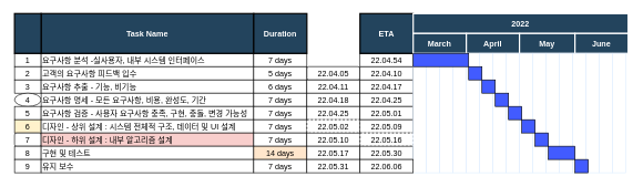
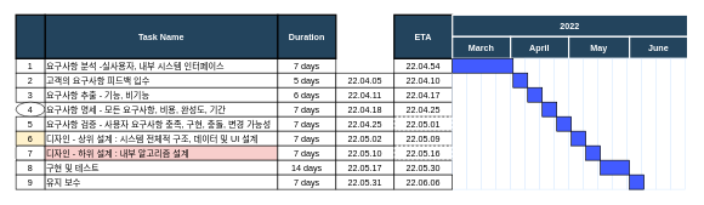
  <mxCell id="0" />
  <mxCell id="1" parent="0" />
  <mxCell id="2" value="1" style="strokeColor=default;" parent="1" vertex="1"><mxGeometry x="20.5" y="80" width="40" height="20" as="geometry" /></mxCell>
  <mxCell id="3" value="요구사항 분석 -실사용자, 내부 시스템 인터페이스" style="align=left;strokeColor=default;" parent="1" vertex="1"><mxGeometry x="60.5" y="80" width="320" height="20" as="geometry" /></mxCell>
  <mxCell id="4" value="7 days" style="strokeColor=default;" parent="1" vertex="1"><mxGeometry x="380.5" y="80" width="80.0" height="20" as="geometry" /></mxCell>
  <mxCell id="5" value="22.04.54" style="strokeColor=default;" parent="1" vertex="1"><mxGeometry x="540.5" y="80" width="80.0" height="20" as="geometry" /></mxCell>
  <mxCell id="6" value="2" style="strokeColor=default;" parent="1" vertex="1"><mxGeometry x="20.5" y="100" width="40" height="20" as="geometry" /></mxCell>
  <mxCell id="7" value="고객의 요구사항 피드백 입수" style="align=left;strokeColor=default;" parent="1" vertex="1"><mxGeometry x="60.5" y="100" width="320.0" height="20" as="geometry" /></mxCell>
  <mxCell id="8" value="5 days" style="strokeColor=default;" parent="1" vertex="1"><mxGeometry x="380.5" y="100" width="80.0" height="20" as="geometry" /></mxCell>
- <mxCell id="9" value="22.04.05" style="strokeColor=default;rounded=1;" parent="1" vertex="1"><mxGeometry x="460.5" y="100" width="80.0" height="20" as="geometry" /></mxCell>
+ <mxCell id="9" value="22.04.05" style="strokeColor=default;" parent="1" vertex="1"><mxGeometry x="460.5" y="100" width="80.0" height="20" as="geometry" /></mxCell>
  <mxCell id="10" value="22.04.10" style="strokeColor=default;" parent="1" vertex="1"><mxGeometry x="540.5" y="100" width="80.0" height="20" as="geometry" /></mxCell>
  <mxCell id="11" value="3" style="strokeColor=default;" parent="1" vertex="1"><mxGeometry x="20.5" y="120" width="40" height="20" as="geometry" /></mxCell>
  <mxCell id="12" value="요구사항 추출 - 기능, 비기능" style="align=left;strokeColor=default;" parent="1" vertex="1"><mxGeometry x="60.5" y="120" width="320.0" height="20.0" as="geometry" /></mxCell>
  <mxCell id="13" value="6 days" style="strokeColor=default;" parent="1" vertex="1"><mxGeometry x="380.5" y="120" width="80.0" height="20" as="geometry" /></mxCell>
  <mxCell id="14" value="22.04.11" style="strokeColor=default;" parent="1" vertex="1"><mxGeometry x="460.5" y="120" width="80.0" height="20" as="geometry" /></mxCell>
  <mxCell id="15" value="22.04.17" style="strokeColor=default;" parent="1" vertex="1"><mxGeometry x="540.5" y="120" width="80.0" height="20" as="geometry" /></mxCell>
  <mxCell id="16" value="4" style="ellipse;strokeColor=default;" parent="1" vertex="1"><mxGeometry x="20.5" y="140" width="40" height="20" as="geometry" /></mxCell>
  <mxCell id="17" value="요구사항 명세 - 모든 요구사항, 비용, 완성도, 기간" style="align=left;strokeColor=default;" parent="1" vertex="1"><mxGeometry x="60.5" y="140" width="320" height="20" as="geometry" /></mxCell>
  <mxCell id="18" value="7 days" style="strokeColor=default;" parent="1" vertex="1"><mxGeometry x="380.5" y="140" width="80.0" height="20" as="geometry" /></mxCell>
  <mxCell id="19" value="22.04.18" style="strokeColor=default;" parent="1" vertex="1"><mxGeometry x="460.5" y="140" width="80.0" height="20" as="geometry" /></mxCell>
  <mxCell id="20" value="22.04.25" style="strokeColor=default;" parent="1" vertex="1"><mxGeometry x="540.5" y="140" width="80.0" height="20" as="geometry" /></mxCell>
  <mxCell id="21" value="5" style="strokeColor=default;" parent="1" vertex="1"><mxGeometry x="20.5" y="160" width="40" height="20" as="geometry" /></mxCell>
  <mxCell id="22" value="요구사항 검증 - 사용자 요구사항 충족, 구현, 충돌, 변경 가능성" style="align=left;strokeColor=default;" parent="1" vertex="1"><mxGeometry x="60.5" y="160" width="320.0" height="20" as="geometry" /></mxCell>
  <mxCell id="23" value="7 days" style="strokeColor=default;" parent="1" vertex="1"><mxGeometry x="380.5" y="160" width="80.0" height="20" as="geometry" /></mxCell>
  <mxCell id="24" value="22.04.25" style="strokeColor=default;" parent="1" vertex="1"><mxGeometry x="460.5" y="160" width="80.0" height="20" as="geometry" /></mxCell>
- <mxCell id="25" value="22.05.01" style="strokeColor=default;" parent="1" vertex="1"><mxGeometry x="540.5" y="160" width="80.0" height="20" as="geometry" /></mxCell>
+ <mxCell id="25" value="22.05.01" style="strokeColor=default;dashed=1;" parent="1" vertex="1"><mxGeometry x="540.5" y="160" width="80.0" height="20" as="geometry" /></mxCell>
  <mxCell id="26" value="6" style="strokeColor=default;fillColor=#fff2cc;" parent="1" vertex="1"><mxGeometry x="20.5" y="180" width="40" height="20" as="geometry" /></mxCell>
  <mxCell id="27" value="디자인 - 상위 설계 : 시스템 전체적 구조, 데이터 및 UI 설계" style="align=left;strokeColor=default;" parent="1" vertex="1"><mxGeometry x="60.5" y="180" width="320.0" height="20" as="geometry" /></mxCell>
  <mxCell id="28" value="7 days" style="strokeColor=default;" parent="1" vertex="1"><mxGeometry x="380.5" y="180" width="80.0" height="20" as="geometry" /></mxCell>
- <mxCell id="29" value="22.05.02" style="strokeColor=default;dashed=1;" parent="1" vertex="1"><mxGeometry x="460.5" y="180" width="80.0" height="20" as="geometry" /></mxCell>
+ <mxCell id="29" value="22.05.02" style="strokeColor=default;" parent="1" vertex="1"><mxGeometry x="460.5" y="180" width="80.0" height="20" as="geometry" /></mxCell>
  <mxCell id="30" value="22.05.09" style="strokeColor=default;" parent="1" vertex="1"><mxGeometry x="540.5" y="180" width="80.0" height="20" as="geometry" /></mxCell>
  <mxCell id="31" value="7" style="strokeColor=default;rounded=1;" parent="1" vertex="1"><mxGeometry x="20.5" y="200" width="40" height="20" as="geometry" /></mxCell>
  <mxCell id="32" value="디자인 - 하위 설계 : 내부 알고리즘 설계" style="align=left;strokeColor=default;fillColor=#f8cecc;" parent="1" vertex="1"><mxGeometry x="60.5" y="200" width="320.0" height="20" as="geometry" /></mxCell>
  <mxCell id="33" value="7 days" style="strokeColor=default;" parent="1" vertex="1"><mxGeometry x="380.5" y="200" width="80.0" height="20" as="geometry" /></mxCell>
  <mxCell id="34" value="22.05.10" style="strokeColor=default;" parent="1" vertex="1"><mxGeometry x="460.5" y="200" width="80.0" height="20" as="geometry" /></mxCell>
  <mxCell id="35" value="22.05.16" style="strokeColor=default;dashed=1;" parent="1" vertex="1"><mxGeometry x="540.5" y="200" width="80.0" height="20" as="geometry" /></mxCell>
  <mxCell id="36" value="8" style="strokeColor=default;" parent="1" vertex="1"><mxGeometry x="20.5" y="220" width="40" height="20" as="geometry" /></mxCell>
  <mxCell id="37" value="구현 및 테스트" style="align=left;strokeColor=default;" parent="1" vertex="1"><mxGeometry x="60.5" y="220" width="320.0" height="20" as="geometry" /></mxCell>
- <mxCell id="38" value="14 days" style="strokeColor=default;fillColor=#ffe6cc;" parent="1" vertex="1"><mxGeometry x="380.5" y="220" width="80.0" height="20" as="geometry" /></mxCell>
+ <mxCell id="38" value="14 days" style="strokeColor=default;" parent="1" vertex="1"><mxGeometry x="380.5" y="220" width="80.0" height="20" as="geometry" /></mxCell>
  <mxCell id="39" value="22.05.17" style="strokeColor=default;" parent="1" vertex="1"><mxGeometry x="460.5" y="220" width="80.0" height="20" as="geometry" /></mxCell>
  <mxCell id="40" value="22.05.30" style="strokeColor=default;" parent="1" vertex="1"><mxGeometry x="540.5" y="220" width="80.0" height="20" as="geometry" /></mxCell>
  <mxCell id="41" value="Task Name" style="fillColor=#23445D;strokeColor=default;strokeWidth=2;fontColor=#FFFFFF;fontStyle=1" parent="1" vertex="1"><mxGeometry x="60.5" y="20" width="320" height="60" as="geometry" /></mxCell>
  <mxCell id="42" value="" style="fillColor=#23445D;strokeColor=default;strokeWidth=2;fontColor=#FFFFFF;fontStyle=1" parent="1" vertex="1"><mxGeometry x="20.5" y="20" width="40" height="60" as="geometry" /></mxCell>
  <mxCell id="43" value="Duration" style="fillColor=#23445D;strokeColor=default;strokeWidth=2;fontColor=#FFFFFF;fontStyle=1" parent="1" vertex="1"><mxGeometry x="380.5" y="20" width="80" height="60" as="geometry" /></mxCell>
  <mxCell id="44" value="ETA" style="fillColor=#23445D;strokeColor=default;strokeWidth=2;fontColor=#FFFFFF;fontStyle=1" parent="1" vertex="1"><mxGeometry x="540.5" y="20" width="80" height="60" as="geometry" /></mxCell>
  <mxCell id="45" value="" style="strokeColor=#DEEDFF" parent="1" vertex="1"><mxGeometry x="620.5" y="80" width="20" height="180" as="geometry" /></mxCell>
  <mxCell id="46" value="" style="strokeColor=#DEEDFF" parent="1" vertex="1"><mxGeometry x="640.5" y="80" width="20" height="180" as="geometry" /></mxCell>
  <mxCell id="47" value="" style="strokeColor=#DEEDFF" parent="1" vertex="1"><mxGeometry x="660.5" y="80" width="20" height="180" as="geometry" /></mxCell>
  <mxCell id="48" value="" style="strokeColor=#DEEDFF" parent="1" vertex="1"><mxGeometry x="680.5" y="80" width="20" height="180" as="geometry" /></mxCell>
  <mxCell id="49" value="" style="strokeColor=#DEEDFF" parent="1" vertex="1"><mxGeometry x="700.5" y="80" width="20" height="180" as="geometry" /></mxCell>
  <mxCell id="50" value="2022" style="fillColor=#23445D;strokeColor=#FFFFFF;strokeWidth=2;fontColor=#FFFFFF;fontStyle=1" parent="1" vertex="1"><mxGeometry x="620.5" y="20" width="323.5" height="30" as="geometry" /></mxCell>
  <mxCell id="51" value="March" style="fillColor=#23445D;strokeColor=#FFFFFF;strokeWidth=2;fontColor=#FFFFFF;fontStyle=1" parent="1" vertex="1"><mxGeometry x="620.5" y="50" width="80" height="30" as="geometry" /></mxCell>
  <mxCell id="52" value="April" style="fillColor=#23445D;strokeColor=#FFFFFF;strokeWidth=2;fontColor=#FFFFFF;fontStyle=1" parent="1" vertex="1"><mxGeometry x="700.5" y="50" width="80" height="30" as="geometry" /></mxCell>
  <mxCell id="53" value="May" style="fillColor=#23445D;strokeColor=#FFFFFF;strokeWidth=2;fontColor=#FFFFFF;fontStyle=1" parent="1" vertex="1"><mxGeometry x="780.5" y="50" width="83.5" height="30" as="geometry" /></mxCell>
  <mxCell id="54" value="June" style="fillColor=#23445D;strokeColor=#FFFFFF;strokeWidth=2;fontColor=#FFFFFF;fontStyle=1" parent="1" vertex="1"><mxGeometry x="864" y="50" width="80" height="30" as="geometry" /></mxCell>
  <mxCell id="55" value="" style="strokeColor=#DEEDFF" parent="1" vertex="1"><mxGeometry x="920.5" y="80" width="20" height="180" as="geometry" /></mxCell>
  <mxCell id="56" value="" style="strokeColor=#DEEDFF" parent="1" vertex="1"><mxGeometry x="720.5" y="80" width="20" height="180" as="geometry" /></mxCell>
  <mxCell id="57" value="" style="strokeColor=#DEEDFF" parent="1" vertex="1"><mxGeometry x="740.5" y="80" width="20" height="180" as="geometry" /></mxCell>
  <mxCell id="58" value="" style="strokeColor=#DEEDFF" parent="1" vertex="1"><mxGeometry x="760.5" y="80" width="20" height="180" as="geometry" /></mxCell>
  <mxCell id="59" value="" style="strokeColor=#DEEDFF" parent="1" vertex="1"><mxGeometry x="780.5" y="80" width="20" height="180" as="geometry" /></mxCell>
  <mxCell id="60" value="" style="strokeColor=#DEEDFF" parent="1" vertex="1"><mxGeometry x="800.5" y="80" width="20" height="180" as="geometry" /></mxCell>
  <mxCell id="61" value="" style="strokeColor=#DEEDFF" parent="1" vertex="1"><mxGeometry x="820.5" y="80" width="20" height="180" as="geometry" /></mxCell>
  <mxCell id="62" value="" style="strokeColor=#DEEDFF" parent="1" vertex="1"><mxGeometry x="840.5" y="80" width="20" height="180" as="geometry" /></mxCell>
  <mxCell id="63" value="" style="strokeColor=#DEEDFF" parent="1" vertex="1"><mxGeometry x="860.5" y="80" width="20" height="180" as="geometry" /></mxCell>
  <mxCell id="64" value="" style="strokeColor=#DEEDFF" parent="1" vertex="1"><mxGeometry x="880.5" y="80" width="20" height="180" as="geometry" /></mxCell>
  <mxCell id="65" value="" style="strokeColor=#DEEDFF" parent="1" vertex="1"><mxGeometry x="900.5" y="80" width="20" height="180" as="geometry" /></mxCell>
  <mxCell id="66" value="" style="rounded=0;whiteSpace=wrap;html=1;labelBackgroundColor=none;fillColor=#425BFF;" parent="1" vertex="1"><mxGeometry x="620.5" y="80" width="83.5" height="20" as="geometry" /></mxCell>
  <mxCell id="67" value="" style="rounded=0;whiteSpace=wrap;html=1;labelBackgroundColor=none;fillColor=#425BFF;" parent="1" vertex="1"><mxGeometry x="704" y="100" width="20" height="20" as="geometry" /></mxCell>
  <mxCell id="68" value="9" style="strokeColor=default;" vertex="1" parent="1"><mxGeometry x="20.5" y="240" width="40" height="20" as="geometry" /></mxCell>
  <mxCell id="69" value="유지 보수" style="align=left;strokeColor=default;" vertex="1" parent="1"><mxGeometry x="60.5" y="240" width="320.0" height="20" as="geometry" /></mxCell>
  <mxCell id="70" value="7 days" style="strokeColor=default;" vertex="1" parent="1"><mxGeometry x="380.5" y="240" width="80.0" height="20" as="geometry" /></mxCell>
  <mxCell id="71" value="22.05.31" style="strokeColor=default;" vertex="1" parent="1"><mxGeometry x="460.5" y="240" width="80.0" height="20" as="geometry" /></mxCell>
  <mxCell id="72" value="22.06.06" style="strokeColor=default;" vertex="1" parent="1"><mxGeometry x="540.5" y="240" width="80.0" height="20" as="geometry" /></mxCell>
  <mxCell id="73" value="" style="rounded=0;whiteSpace=wrap;html=1;labelBackgroundColor=none;fillColor=#425BFF;" vertex="1" parent="1"><mxGeometry x="724" y="120" width="20" height="20" as="geometry" /></mxCell>
  <mxCell id="74" value="" style="rounded=0;whiteSpace=wrap;html=1;labelBackgroundColor=none;fillColor=#425BFF;" vertex="1" parent="1"><mxGeometry x="744" y="140" width="20" height="20" as="geometry" /></mxCell>
  <mxCell id="75" value="" style="rounded=0;whiteSpace=wrap;html=1;labelBackgroundColor=none;fillColor=#425BFF;" vertex="1" parent="1"><mxGeometry x="764" y="160" width="20" height="20" as="geometry" /></mxCell>
  <mxCell id="76" value="" style="rounded=0;whiteSpace=wrap;html=1;labelBackgroundColor=none;fillColor=#425BFF;" vertex="1" parent="1"><mxGeometry x="784" y="180" width="20" height="20" as="geometry" /></mxCell>
  <mxCell id="77" value="" style="rounded=0;whiteSpace=wrap;html=1;labelBackgroundColor=none;fillColor=#425BFF;" vertex="1" parent="1"><mxGeometry x="804" y="200" width="20" height="20" as="geometry" /></mxCell>
  <mxCell id="78" value="" style="rounded=0;whiteSpace=wrap;html=1;labelBackgroundColor=none;fillColor=#425BFF;" vertex="1" parent="1"><mxGeometry x="824" y="220" width="40" height="20" as="geometry" /></mxCell>
  <mxCell id="79" value="" style="rounded=0;whiteSpace=wrap;html=1;labelBackgroundColor=none;fillColor=#425BFF;" vertex="1" parent="1"><mxGeometry x="864" y="240" width="20" height="20" as="geometry" /></mxCell>
